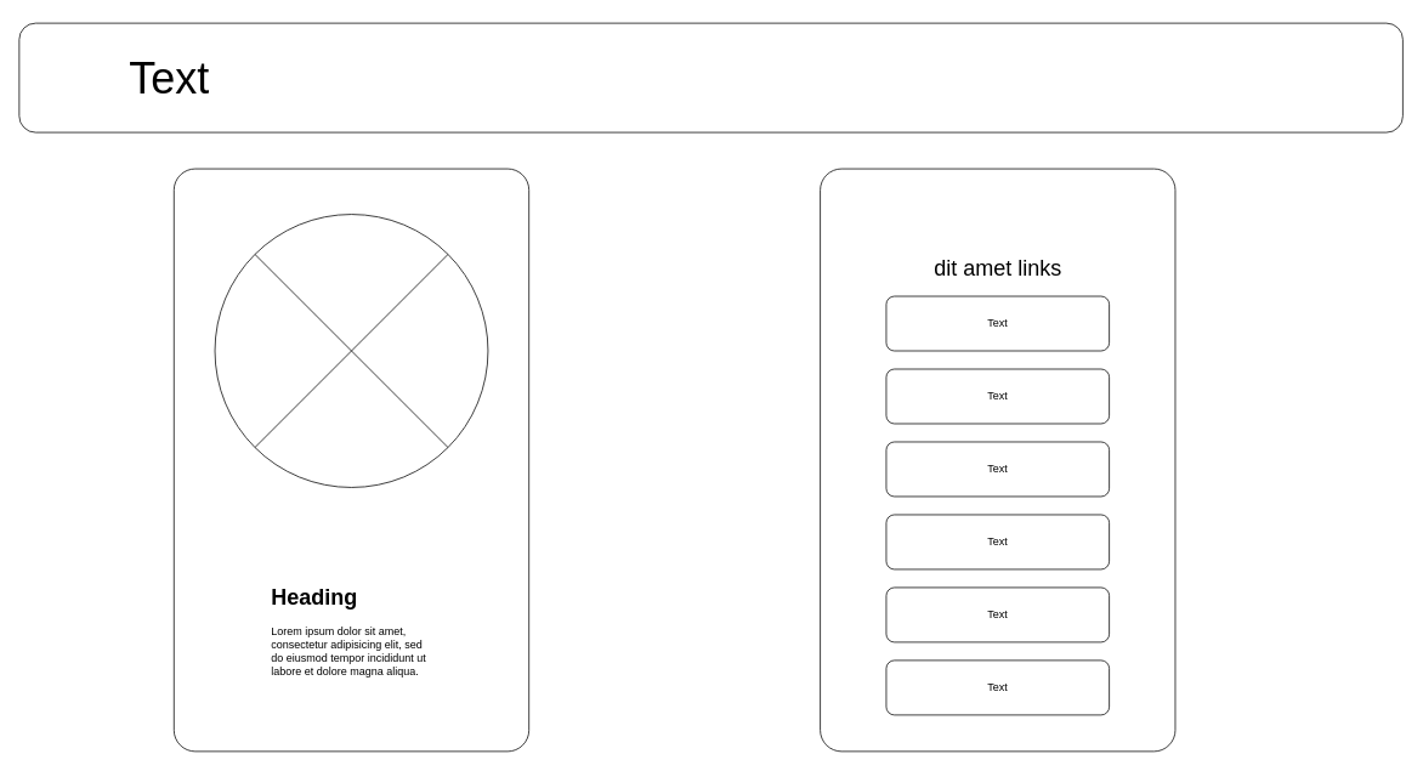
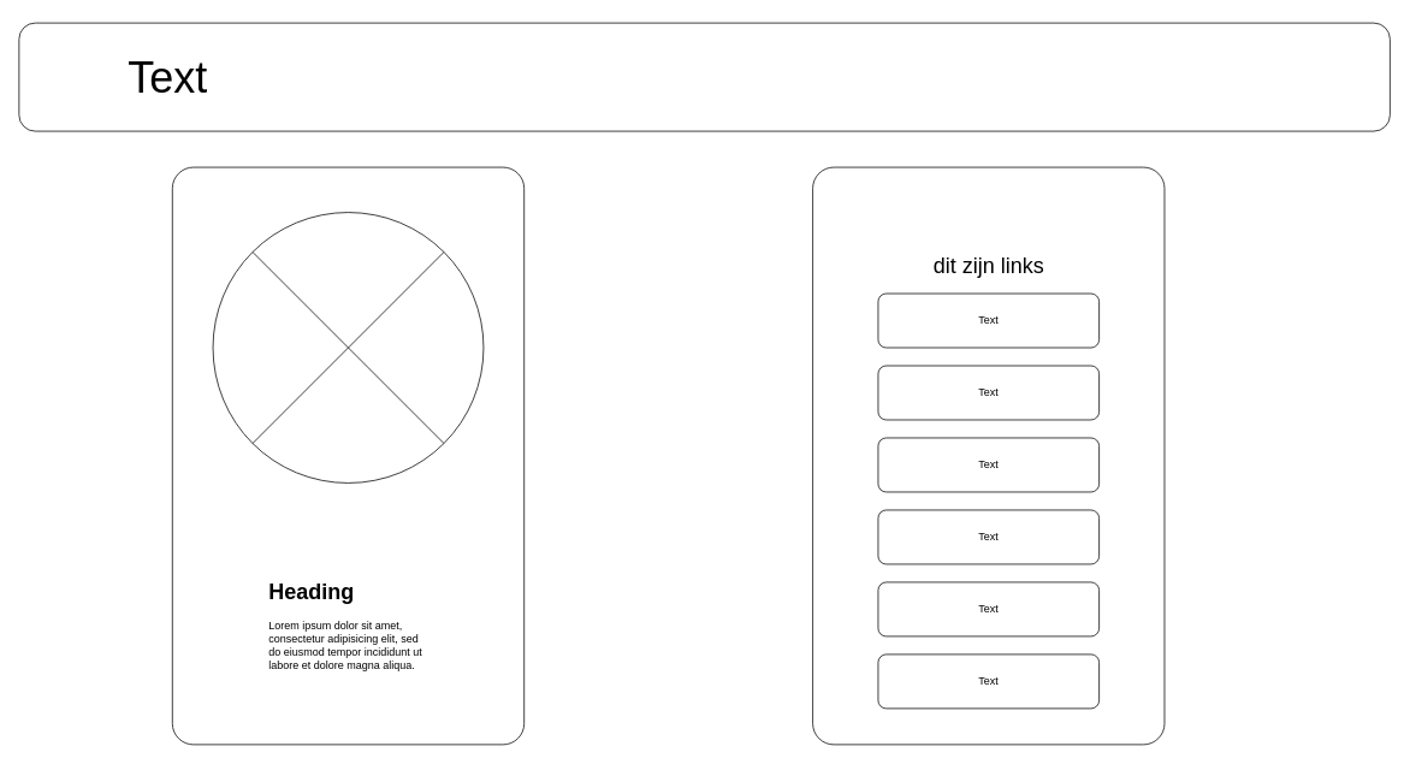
  <mxCell id="0" />
  <mxCell id="1" parent="0" />
  <mxCell id="2" value="" style="rounded=1;whiteSpace=wrap;html=1;" vertex="1" parent="1"><mxGeometry x="20" y="25" width="1520" height="120" as="geometry" /></mxCell>
  <mxCell id="3" value="" style="rounded=1;whiteSpace=wrap;html=1;arcSize=6;" vertex="1" parent="1"><mxGeometry x="900" y="185" width="390" height="640" as="geometry" /></mxCell>
  <mxCell id="4" value="" style="rounded=1;whiteSpace=wrap;html=1;arcSize=6;" vertex="1" parent="1"><mxGeometry x="190" y="185" width="390" height="640" as="geometry" /></mxCell>
  <mxCell id="5" value="" style="ellipse;whiteSpace=wrap;html=1;aspect=fixed;" vertex="1" parent="1"><mxGeometry x="235" y="235" width="300" height="300" as="geometry" /></mxCell>
  <mxCell id="6" value="" style="endArrow=none;html=1;rounded=0;exitX=0;exitY=0;exitDx=0;exitDy=0;entryX=1;entryY=1;entryDx=0;entryDy=0;" edge="1" parent="1" source="5" target="5"><mxGeometry width="50" height="50" relative="1" as="geometry"><mxPoint x="710" y="525" as="sourcePoint" /><mxPoint x="760" y="475" as="targetPoint" /></mxGeometry></mxCell>
  <mxCell id="7" value="" style="endArrow=none;html=1;rounded=0;exitX=0;exitY=1;exitDx=0;exitDy=0;entryX=1;entryY=0;entryDx=0;entryDy=0;" edge="1" parent="1" source="5" target="5"><mxGeometry width="50" height="50" relative="1" as="geometry"><mxPoint x="289" y="289" as="sourcePoint" /><mxPoint x="501" y="501" as="targetPoint" /></mxGeometry></mxCell>
  <mxCell id="8" value="&lt;h1 style=&quot;margin-top: 0px;&quot;&gt;Heading&lt;/h1&gt;&lt;p&gt;Lorem ipsum dolor sit amet, consectetur adipisicing elit, sed do eiusmod tempor incididunt ut labore et dolore magna aliqua.&lt;/p&gt;" style="text;html=1;whiteSpace=wrap;overflow=hidden;rounded=0;" vertex="1" parent="1"><mxGeometry x="295" y="635" width="180" height="120" as="geometry" /></mxCell>
  <mxCell id="9" value="&lt;font style=&quot;font-size: 48px;&quot;&gt;Text&lt;/font&gt;" style="text;html=1;align=center;verticalAlign=middle;whiteSpace=wrap;rounded=0;fontSize=50;" vertex="1" parent="1"><mxGeometry x="70" y="20" width="230" height="130" as="geometry" /></mxCell>
- <mxCell id="10" value="&lt;font style=&quot;font-size: 24px;&quot;&gt;dit amet links&lt;/font&gt;" style="text;html=1;align=center;verticalAlign=middle;whiteSpace=wrap;rounded=0;" vertex="1" parent="1"><mxGeometry x="1007.5" y="265" width="175" height="60" as="geometry" /></mxCell>
+ <mxCell id="10" value="&lt;font style=&quot;font-size: 24px;&quot;&gt;dit zijn links&lt;/font&gt;" style="text;html=1;align=center;verticalAlign=middle;whiteSpace=wrap;rounded=0;" vertex="1" parent="1"><mxGeometry x="1007.5" y="265" width="175" height="60" as="geometry" /></mxCell>
  <mxCell id="11" value="" style="rounded=1;whiteSpace=wrap;html=1;" vertex="1" parent="1"><mxGeometry x="972.5" y="485" width="245" height="60" as="geometry" /></mxCell>
  <mxCell id="12" value="" style="rounded=1;whiteSpace=wrap;html=1;" vertex="1" parent="1"><mxGeometry x="972.5" y="565" width="245" height="60" as="geometry" /></mxCell>
  <mxCell id="13" value="" style="rounded=1;whiteSpace=wrap;html=1;" vertex="1" parent="1"><mxGeometry x="972.5" y="645" width="245" height="60" as="geometry" /></mxCell>
  <mxCell id="14" value="" style="rounded=1;whiteSpace=wrap;html=1;" vertex="1" parent="1"><mxGeometry x="972.5" y="725" width="245" height="60" as="geometry" /></mxCell>
  <mxCell id="15" value="" style="rounded=1;whiteSpace=wrap;html=1;" vertex="1" parent="1"><mxGeometry x="972.5" y="405" width="245" height="60" as="geometry" /></mxCell>
  <mxCell id="16" value="" style="rounded=1;whiteSpace=wrap;html=1;" vertex="1" parent="1"><mxGeometry x="972.5" y="325" width="245" height="60" as="geometry" /></mxCell>
  <mxCell id="17" value="Text" style="text;html=1;align=center;verticalAlign=middle;whiteSpace=wrap;rounded=0;" vertex="1" parent="1"><mxGeometry x="1065" y="340" width="60" height="30" as="geometry" /></mxCell>
  <mxCell id="18" value="Text" style="text;html=1;align=center;verticalAlign=middle;whiteSpace=wrap;rounded=0;" vertex="1" parent="1"><mxGeometry x="1065" y="420" width="60" height="30" as="geometry" /></mxCell>
  <mxCell id="19" value="Text" style="text;html=1;align=center;verticalAlign=middle;whiteSpace=wrap;rounded=0;" vertex="1" parent="1"><mxGeometry x="1065" y="500" width="60" height="30" as="geometry" /></mxCell>
  <mxCell id="20" value="Text" style="text;html=1;align=center;verticalAlign=middle;whiteSpace=wrap;rounded=0;" vertex="1" parent="1"><mxGeometry x="1065" y="580" width="60" height="30" as="geometry" /></mxCell>
  <mxCell id="21" value="Text" style="text;html=1;align=center;verticalAlign=middle;whiteSpace=wrap;rounded=0;" vertex="1" parent="1"><mxGeometry x="1065" y="660" width="60" height="30" as="geometry" /></mxCell>
  <mxCell id="22" value="Text" style="text;html=1;align=center;verticalAlign=middle;whiteSpace=wrap;rounded=0;" vertex="1" parent="1"><mxGeometry x="1065" y="740" width="60" height="30" as="geometry" /></mxCell>
